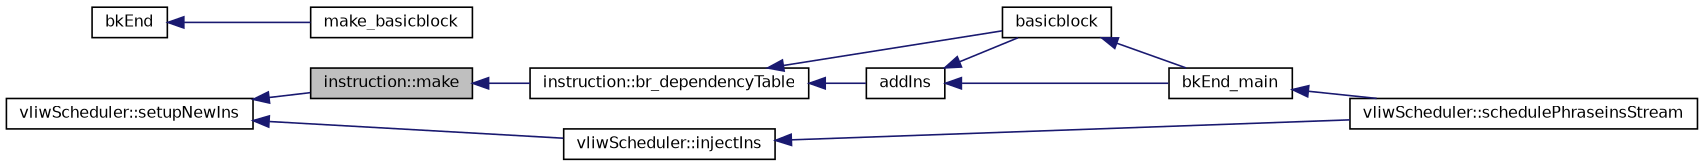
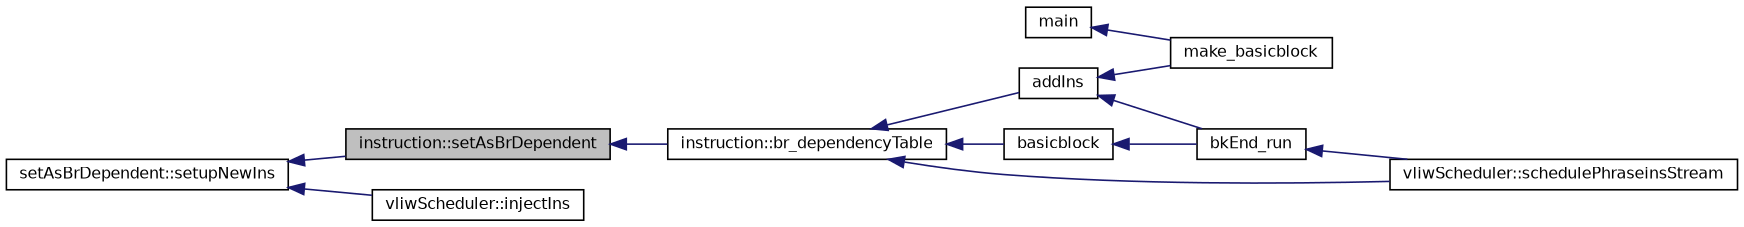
  digraph {
    rankdir=LR
    node [color=black fillcolor=white fontname=Helvetica fontsize=10 shape=record style=filled]
    edge [color=midnightblue dir=back fontname=Helvetica fontsize=10 labelfontname=Helvetica labelfontsize=10 style=solid]
-   n1 [fillcolor=grey75 fontcolor=black height=0.2 label="instruction::make" width=0.4]
+   n1 [fillcolor=grey75 fontcolor=black height=0.2 label="instruction::setAsBrDependent" width=0.4]
    n2 [height=0.2 label="instruction::br_dependencyTable" width=0.4]
    n3 [height=0.2 label=addIns width=0.4]
    n4 [height=0.2 label=basicblock width=0.4]
-   n5 [height=0.2 label="vliwScheduler::setupNewIns" width=0.4]
+   n5 [height=0.2 label="setAsBrDependent::setupNewIns" width=0.4]
    n6 [height=0.2 label="vliwScheduler::injectIns" width=0.4]
-   n7 [height=0.2 label=bkEnd_main width=0.4]
+   n7 [height=0.2 label=bkEnd_run width=0.4]
    n8 [height=0.2 label=make_basicblock width=0.4]
    n9 [height=0.2 label="vliwScheduler::schedulePhraseinsStream" width=0.4]
-   n10 [height=0.2 label=bkEnd width=0.4]
+   n10 [height=0.2 label=main width=0.4]
    n1 -> n2
    n2 -> n3
    n2 -> n4
    n3 -> n7
-   n3 -> n4
+   n3 -> n8
    n4 -> n7
    n5 -> n1
    n5 -> n6
-   n6 -> n9
+   n2 -> n9
    n7 -> n9
    n10 -> n8
  }
